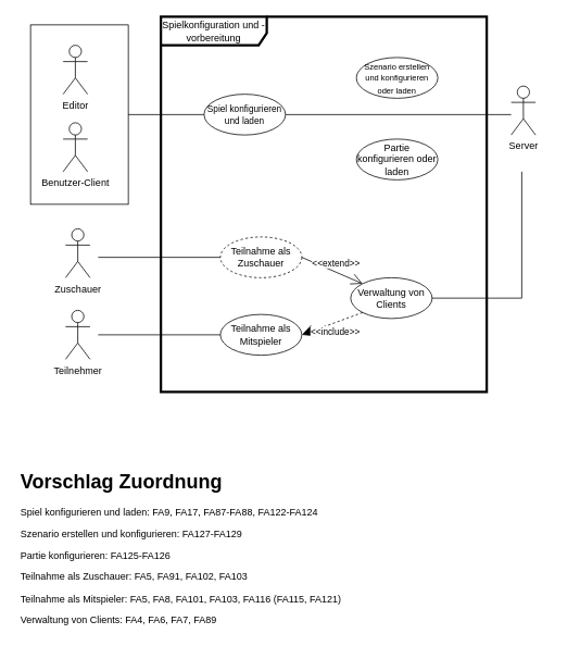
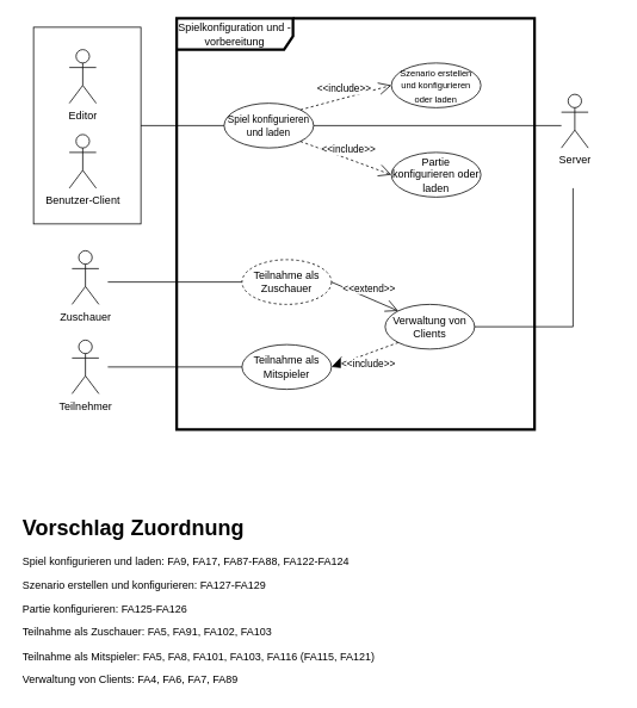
  <mxCell id="0" />
  <mxCell id="1" parent="0" />
  <mxCell id="2" value="Spielkonfiguration und -vorbereitung" style="shape=umlFrame;whiteSpace=wrap;html=1;width=130;height=35;strokeWidth=3;" parent="1" vertex="1"><mxGeometry x="197" y="20" width="400" height="460" as="geometry" /></mxCell>
  <mxCell id="3" value="&lt;div&gt;Server&lt;/div&gt;&lt;div&gt;&lt;br&gt;&lt;/div&gt;&lt;div&gt;&lt;br&gt;&lt;/div&gt;" style="shape=umlActor;verticalLabelPosition=bottom;verticalAlign=top;html=1;" parent="1" vertex="1"><mxGeometry x="627" y="105" width="30" height="60" as="geometry" /></mxCell>
  <mxCell id="4" value="" style="endArrow=none;html=1;rounded=0;exitX=1;exitY=0.5;exitDx=0;exitDy=0;" parent="1" source="5" edge="1"><mxGeometry width="50" height="50" relative="1" as="geometry"><mxPoint x="767" y="170" as="sourcePoint" /><mxPoint x="627" y="140" as="targetPoint" /><Array as="points" /></mxGeometry></mxCell>
  <mxCell id="5" value="&lt;font style=&quot;font-size: 11px&quot;&gt;Spiel konfigurieren und laden &lt;br&gt;&lt;/font&gt;" style="ellipse;whiteSpace=wrap;html=1;" parent="1" vertex="1"><mxGeometry x="250" y="115" width="100" height="50" as="geometry" /></mxCell>
  <mxCell id="6" value="" style="endArrow=none;html=1;rounded=0;entryX=0;entryY=0.5;entryDx=0;entryDy=0;" parent="1" target="5" edge="1"><mxGeometry width="50" height="50" relative="1" as="geometry"><mxPoint x="157" y="140" as="sourcePoint" /><mxPoint x="197" y="65" as="targetPoint" /></mxGeometry></mxCell>
  <mxCell id="7" value="&lt;font style=&quot;font-size: 10px&quot;&gt;Szenario erstellen und konfigurieren oder laden&lt;/font&gt;" style="ellipse;whiteSpace=wrap;html=1;" parent="1" vertex="1"><mxGeometry x="437" y="70" width="100" height="50" as="geometry" /></mxCell>
+ <mxCell id="8" value="&lt;div&gt;&amp;lt;&amp;lt;include&amp;gt;&amp;gt;&lt;/div&gt;" style="endArrow=open;endSize=12;dashed=1;html=1;rounded=0;exitX=1;exitY=0;exitDx=0;exitDy=0;entryX=0;entryY=0.5;entryDx=0;entryDy=0;" parent="1" source="5" target="7" edge="1"><mxGeometry y="10" width="160" relative="1" as="geometry"><mxPoint x="467" y="-50" as="sourcePoint" /><mxPoint x="521.38" y="-27.544" as="targetPoint" /><mxPoint as="offset" /></mxGeometry></mxCell>
  <mxCell id="9" value="" style="group" parent="1" vertex="1" connectable="0"><mxGeometry x="37" y="30" width="120" height="220" as="geometry" /></mxCell>
  <mxCell id="10" value="" style="rounded=0;whiteSpace=wrap;html=1;fontSize=11;fillColor=none;" parent="9" vertex="1"><mxGeometry width="120" height="220" as="geometry" /></mxCell>
  <mxCell id="11" value="Editor" style="shape=umlActor;verticalLabelPosition=bottom;verticalAlign=top;html=1;" parent="9" vertex="1"><mxGeometry x="40" y="25" width="30" height="60" as="geometry" /></mxCell>
  <mxCell id="12" value="Benutzer-Client" style="shape=umlActor;verticalLabelPosition=bottom;verticalAlign=top;html=1;" parent="9" vertex="1"><mxGeometry x="40" y="120" width="30" height="60" as="geometry" /></mxCell>
  <mxCell id="13" value="Partie konfigurieren oder laden" style="ellipse;whiteSpace=wrap;html=1;" parent="1" vertex="1"><mxGeometry x="437" y="170" width="100" height="50" as="geometry" /></mxCell>
+ <mxCell id="14" value="&lt;div&gt;&amp;lt;&amp;lt;include&amp;gt;&amp;gt;&lt;/div&gt;" style="endArrow=open;endSize=12;dashed=1;html=1;rounded=0;exitX=1;exitY=1;exitDx=0;exitDy=0;entryX=0;entryY=0.5;entryDx=0;entryDy=0;" parent="1" source="5" target="13" edge="1"><mxGeometry y="10" width="160" relative="1" as="geometry"><mxPoint x="357" y="150" as="sourcePoint" /><mxPoint x="447" y="105" as="targetPoint" /><mxPoint as="offset" /></mxGeometry></mxCell>
  <mxCell id="15" value="&lt;h1&gt;Vorschlag Zuordnung&lt;br&gt;&lt;/h1&gt;&lt;p&gt;Spiel konfigurieren und laden: FA9, FA17, FA87-FA88, FA122-FA124&lt;/p&gt;&lt;p&gt;Szenario erstellen und konfigurieren: FA127-FA129&lt;/p&gt;&lt;p&gt;Partie konfigurieren: FA125-FA126&lt;/p&gt;&lt;p&gt;Teilnahme als Zuschauer: FA5, FA91, FA102, FA103&lt;br&gt;&lt;/p&gt;&lt;p&gt;Teilnahme als Mitspieler: FA5, FA8, FA101, FA103, FA116 (FA115, FA121)&lt;br&gt;&lt;/p&gt;&lt;p&gt;Verwaltung von Clients: FA4, FA6, FA7, FA89&lt;/p&gt;" style="text;html=1;strokeColor=none;fillColor=none;spacing=5;spacingTop=-20;whiteSpace=wrap;overflow=hidden;rounded=0;" parent="1" vertex="1"><mxGeometry x="20" y="570" width="670" height="200" as="geometry" /></mxCell>
  <mxCell id="16" value="Zuschauer" style="shape=umlActor;verticalLabelPosition=bottom;verticalAlign=top;html=1;" parent="1" vertex="1"><mxGeometry x="80" y="280" width="30" height="60" as="geometry" /></mxCell>
  <mxCell id="17" value="&lt;div&gt;Teilnehmer&lt;/div&gt;&lt;div&gt;&lt;br&gt;&lt;/div&gt;" style="shape=umlActor;verticalLabelPosition=bottom;verticalAlign=top;html=1;" parent="1" vertex="1"><mxGeometry x="80" y="380" width="30" height="60" as="geometry" /></mxCell>
  <mxCell id="18" value="Teilnahme als Zuschauer" style="ellipse;whiteSpace=wrap;html=1;dashed=1;" parent="1" vertex="1"><mxGeometry x="270" y="290" width="100" height="50" as="geometry" /></mxCell>
  <mxCell id="19" value="Teilnahme als Mitspieler" style="ellipse;whiteSpace=wrap;html=1;" parent="1" vertex="1"><mxGeometry x="270" y="385" width="100" height="50" as="geometry" /></mxCell>
  <mxCell id="20" value="&lt;div&gt;Verwaltung von Clients&lt;/div&gt;" style="ellipse;whiteSpace=wrap;html=1;" parent="1" vertex="1"><mxGeometry x="430" y="340" width="100" height="50" as="geometry" /></mxCell>
  <mxCell id="21" value="&lt;div&gt;&amp;lt;&amp;lt;extend&amp;gt;&amp;gt;&lt;/div&gt;" style="endArrow=open;endSize=12;dashed=0;html=1;rounded=0;exitX=1;exitY=0.5;exitDx=0;exitDy=0;entryX=0;entryY=0;entryDx=0;entryDy=0;" parent="1" source="18" target="20" edge="1"><mxGeometry y="10" width="160" relative="1" as="geometry"><mxPoint x="270" y="360" as="sourcePoint" /><mxPoint x="430" y="360" as="targetPoint" /><mxPoint as="offset" /></mxGeometry></mxCell>
  <mxCell id="22" value="" style="endArrow=none;html=1;rounded=0;entryX=0;entryY=0.5;entryDx=0;entryDy=0;" parent="1" target="18" edge="1"><mxGeometry width="50" height="50" relative="1" as="geometry"><mxPoint x="120" y="315" as="sourcePoint" /><mxPoint x="210" y="310" as="targetPoint" /></mxGeometry></mxCell>
  <mxCell id="23" value="" style="endArrow=none;html=1;rounded=0;entryX=0;entryY=0.5;entryDx=0;entryDy=0;" parent="1" target="19" edge="1"><mxGeometry width="50" height="50" relative="1" as="geometry"><mxPoint x="120" y="410" as="sourcePoint" /><mxPoint x="260" y="394.5" as="targetPoint" /></mxGeometry></mxCell>
  <mxCell id="24" value="" style="endArrow=none;html=1;rounded=0;exitX=1;exitY=0.5;exitDx=0;exitDy=0;" parent="1" source="20" edge="1"><mxGeometry width="50" height="50" relative="1" as="geometry"><mxPoint x="530" y="364.5" as="sourcePoint" /><mxPoint x="640" y="210" as="targetPoint" /><Array as="points"><mxPoint x="640" y="365" /></Array></mxGeometry></mxCell>
  <mxCell id="25" value="&lt;div&gt;&amp;lt;&amp;lt;include&amp;gt;&amp;gt;&lt;/div&gt;" style="endArrow=block;endSize=12;dashed=1;html=1;rounded=0;exitX=0;exitY=1;exitDx=0;exitDy=0;entryX=1;entryY=0.5;entryDx=0;entryDy=0;" parent="1" source="20" target="19" edge="1"><mxGeometry y="10" width="160" relative="1" as="geometry"><mxPoint x="365.355" y="167.678" as="sourcePoint" /><mxPoint x="447" y="205" as="targetPoint" /><mxPoint as="offset" /></mxGeometry></mxCell>
